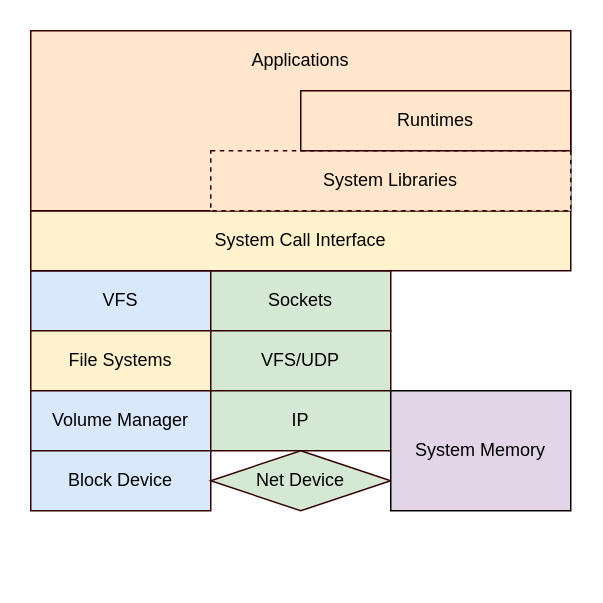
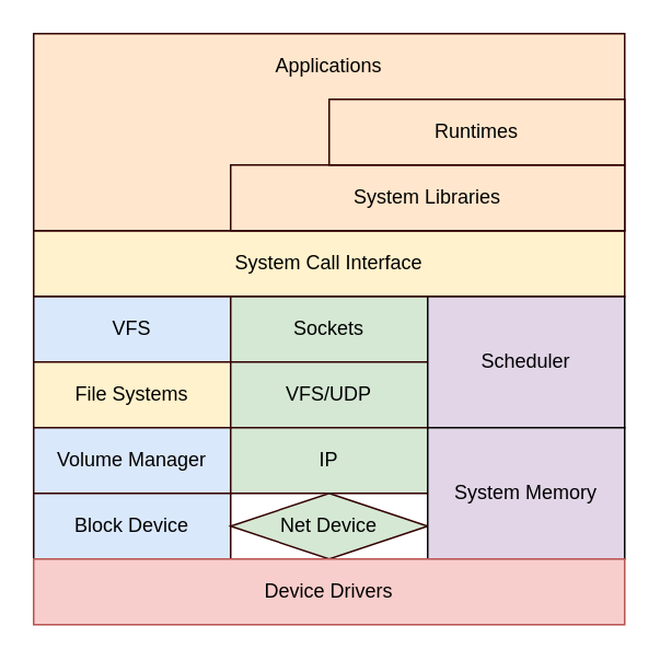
  <mxCell id="0" />
  <mxCell id="1" parent="0" />
  <mxCell id="2" value="VFS" style="rounded=0;whiteSpace=wrap;html=1;fillColor=#dae8fc;strokeColor=#330000;" vertex="1" parent="1"><mxGeometry x="20" y="180" width="120" height="40" as="geometry" /></mxCell>
  <mxCell id="3" value="File Systems&lt;br&gt;" style="rounded=0;whiteSpace=wrap;html=1;fillColor=#fff2cc;strokeColor=#330000;" vertex="1" parent="1"><mxGeometry x="20" y="220" width="120" height="40" as="geometry" /></mxCell>
  <mxCell id="4" value="Volume Manager" style="rounded=0;whiteSpace=wrap;html=1;fillColor=#dae8fc;strokeColor=#330000;" vertex="1" parent="1"><mxGeometry x="20" y="260" width="120" height="40" as="geometry" /></mxCell>
  <mxCell id="5" value="Block Device" style="rounded=0;whiteSpace=wrap;html=1;fillColor=#dae8fc;strokeColor=#330000;" vertex="1" parent="1"><mxGeometry x="20" y="300" width="120" height="40" as="geometry" /></mxCell>
  <mxCell id="6" value="Sockets" style="rounded=0;whiteSpace=wrap;html=1;fillColor=#d5e8d4;strokeColor=#330000;" vertex="1" parent="1"><mxGeometry x="140" y="180" width="120" height="40" as="geometry" /></mxCell>
  <mxCell id="7" value="VFS/UDP" style="rounded=0;whiteSpace=wrap;html=1;fillColor=#d5e8d4;strokeColor=#330000;" vertex="1" parent="1"><mxGeometry x="140" y="220" width="120" height="40" as="geometry" /></mxCell>
  <mxCell id="8" value="IP" style="rounded=0;whiteSpace=wrap;html=1;fillColor=#d5e8d4;strokeColor=#330000;" vertex="1" parent="1"><mxGeometry x="140" y="260" width="120" height="40" as="geometry" /></mxCell>
  <mxCell id="9" value="Net Device" style="rhombus;whiteSpace=wrap;html=1;fillColor=#d5e8d4;strokeColor=#330000;" vertex="1" parent="1"><mxGeometry x="140" y="300" width="120" height="40" as="geometry" /></mxCell>
+ <mxCell id="10" value="Scheduler" style="rounded=0;whiteSpace=wrap;html=1;fillColor=#e1d5e7;strokeColor=#000000;" vertex="1" parent="1"><mxGeometry x="260" y="180" width="120" height="80" as="geometry" /></mxCell>
  <mxCell id="11" value="System Memory" style="rounded=0;whiteSpace=wrap;html=1;fillColor=#e1d5e7;strokeColor=#000000;" vertex="1" parent="1"><mxGeometry x="260" y="260" width="120" height="80" as="geometry" /></mxCell>
+ <mxCell id="12" value="Device Drivers" style="rounded=0;whiteSpace=wrap;html=1;fillColor=#f8cecc;strokeColor=#b85450;" vertex="1" parent="1"><mxGeometry x="20" y="340" width="360" height="40" as="geometry" /></mxCell>
  <mxCell id="13" value="System Call Interface" style="rounded=0;whiteSpace=wrap;html=1;fillColor=#fff2cc;strokeColor=#330000;" vertex="1" parent="1"><mxGeometry x="20" y="140" width="360" height="40" as="geometry" /></mxCell>
  <mxCell id="14" value="" style="rounded=0;whiteSpace=wrap;html=1;fillColor=#ffe6cc;strokeColor=#330000;" vertex="1" parent="1"><mxGeometry x="20" y="20" width="360" height="120" as="geometry" /></mxCell>
- <mxCell id="15" value="System Libraries" style="rounded=0;whiteSpace=wrap;html=1;fillColor=#ffe6cc;strokeColor=#330000;dashed=1;" vertex="1" parent="1"><mxGeometry x="140" y="100" width="240" height="40" as="geometry" /></mxCell>
+ <mxCell id="15" value="System Libraries" style="rounded=0;whiteSpace=wrap;html=1;fillColor=#ffe6cc;strokeColor=#330000;" vertex="1" parent="1"><mxGeometry x="140" y="100" width="240" height="40" as="geometry" /></mxCell>
  <mxCell id="16" value="Runtimes" style="rounded=0;whiteSpace=wrap;html=1;fillColor=#ffe6cc;strokeColor=#330000;" vertex="1" parent="1"><mxGeometry x="200" y="60" width="180" height="40" as="geometry" /></mxCell>
  <mxCell id="17" value="Applications" style="text;html=1;strokeColor=none;fillColor=none;align=center;verticalAlign=middle;whiteSpace=wrap;rounded=0;" vertex="1" parent="1"><mxGeometry x="160" y="25" width="80" height="30" as="geometry" /></mxCell>
